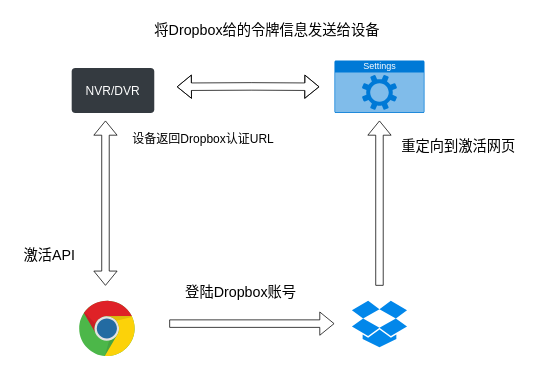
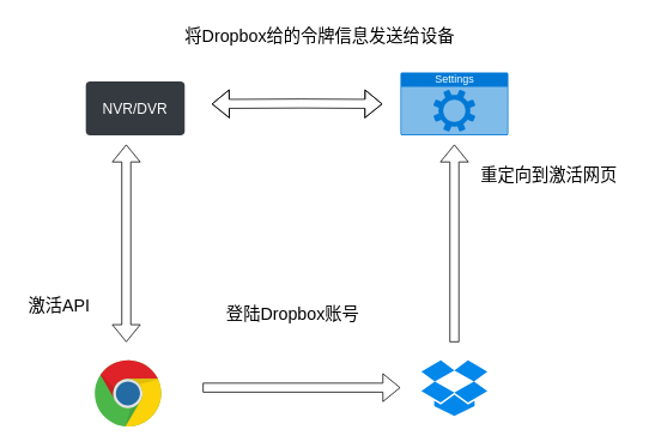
  <mxCell id="0" />
  <mxCell id="1" parent="0" />
  <mxCell id="2" value="" style="dashed=0;outlineConnect=0;html=1;align=center;labelPosition=center;verticalLabelPosition=bottom;verticalAlign=top;shape=mxgraph.weblogos.chrome" vertex="1" parent="1"><mxGeometry x="105" y="400" width="74.8" height="75.4" as="geometry" /></mxCell>
  <mxCell id="3" value="" style="dashed=0;outlineConnect=0;html=1;align=center;labelPosition=center;verticalLabelPosition=bottom;verticalAlign=top;shape=mxgraph.weblogos.dropbox;fillColor=#0287EA" vertex="1" parent="1"><mxGeometry x="468.3" y="400" width="73.4" height="62" as="geometry" /></mxCell>
  <mxCell id="4" value="Settings" style="html=1;strokeColor=none;fillColor=#0079D6;labelPosition=center;verticalLabelPosition=middle;verticalAlign=top;align=center;fontSize=12;outlineConnect=0;spacingTop=-6;fontColor=#FFFFFF;sketch=0;shape=mxgraph.sitemap.settings;" vertex="1" parent="1"><mxGeometry x="445" y="80" width="120" height="70" as="geometry" /></mxCell>
  <mxCell id="5" value="&lt;font style=&quot;vertical-align: inherit;&quot;&gt;&lt;font style=&quot;vertical-align: inherit;&quot;&gt;&lt;font style=&quot;vertical-align: inherit;&quot;&gt;&lt;font style=&quot;vertical-align: inherit;&quot;&gt;NVR/DVR&lt;/font&gt;&lt;/font&gt;&lt;/font&gt;&lt;/font&gt;" style="html=1;shadow=0;dashed=0;shape=mxgraph.bootstrap.rrect;rSize=5;strokeColor=none;strokeWidth=1;fillColor=#343A40;fontColor=#ffffff;whiteSpace=wrap;align=center;verticalAlign=middle;spacingLeft=0;fontStyle=0;fontSize=16;spacing=5;" vertex="1" parent="1"><mxGeometry x="95" y="90" width="110" height="60" as="geometry" /></mxCell>
  <mxCell id="6" value="&lt;font style=&quot;vertical-align: inherit; font-size: 19px;&quot;&gt;&lt;font style=&quot;vertical-align: inherit; font-size: 19px;&quot;&gt;激活API&lt;/font&gt;&lt;/font&gt;" style="text;html=1;align=center;verticalAlign=middle;resizable=0;points=[];autosize=1;strokeColor=none;fillColor=none;fontSize=19;" vertex="1" parent="1"><mxGeometry x="20" y="320" width="90" height="40" as="geometry" /></mxCell>
- <mxCell id="7" value="&lt;font style=&quot;vertical-align: inherit; font-size: 16px;&quot;&gt;&lt;font style=&quot;vertical-align: inherit; font-size: 16px;&quot;&gt;设备返回Dropbox认证URL&lt;/font&gt;&lt;/font&gt;" style="text;html=1;align=center;verticalAlign=middle;resizable=0;points=[];autosize=1;strokeColor=none;fillColor=none;fontSize=16;" vertex="1" parent="1"><mxGeometry x="165" y="170" width="210" height="30" as="geometry" /></mxCell>
  <mxCell id="8" value="" style="shape=flexArrow;endArrow=classic;startArrow=classic;html=1;rounded=0;" edge="1" parent="1"><mxGeometry width="100" height="100" relative="1" as="geometry"><mxPoint x="140" y="380" as="sourcePoint" /><mxPoint x="140" y="160" as="targetPoint" /></mxGeometry></mxCell>
  <mxCell id="9" value="" style="shape=flexArrow;endArrow=classic;startArrow=classic;html=1;rounded=0;" edge="1" parent="1"><mxGeometry width="100" height="100" relative="1" as="geometry"><mxPoint x="235" y="115" as="sourcePoint" /><mxPoint x="425" y="115" as="targetPoint" /><Array as="points"><mxPoint x="335" y="114.5" /></Array></mxGeometry></mxCell>
- <mxCell id="10" value="&lt;font style=&quot;vertical-align: inherit;&quot;&gt;&lt;font style=&quot;vertical-align: inherit;&quot;&gt;登陆Dropbox账号&lt;/font&gt;&lt;/font&gt;" style="text;html=1;align=center;verticalAlign=middle;resizable=0;points=[];autosize=1;strokeColor=none;fillColor=none;fontSize=19;" vertex="1" parent="1"><mxGeometry x="235" y="370" width="170" height="40" as="geometry" /></mxCell>
+ <mxCell id="10" value="&lt;font style=&quot;vertical-align: inherit;&quot;&gt;&lt;font style=&quot;vertical-align: inherit;&quot;&gt;登陆Dropbox账号&lt;/font&gt;&lt;/font&gt;" style="text;html=1;align=center;verticalAlign=middle;resizable=0;points=[];autosize=1;strokeColor=none;fillColor=none;fontSize=19;" vertex="1" parent="1"><mxGeometry x="240" y="330" width="170" height="40" as="geometry" /></mxCell>
  <mxCell id="11" value="&lt;font style=&quot;vertical-align: inherit;&quot;&gt;&lt;font style=&quot;vertical-align: inherit;&quot;&gt;&lt;font style=&quot;vertical-align: inherit;&quot;&gt;&lt;font style=&quot;vertical-align: inherit;&quot;&gt;重定向到激活网页&lt;/font&gt;&lt;/font&gt;&lt;/font&gt;&lt;/font&gt;" style="text;html=1;align=center;verticalAlign=middle;resizable=0;points=[];autosize=1;strokeColor=none;fillColor=none;fontSize=19;" vertex="1" parent="1"><mxGeometry x="520" y="175" width="180" height="40" as="geometry" /></mxCell>
  <mxCell id="12" value="" style="shape=flexArrow;endArrow=classic;html=1;rounded=0;fontSize=16;" edge="1" parent="1"><mxGeometry width="50" height="50" relative="1" as="geometry"><mxPoint x="225" y="430.5" as="sourcePoint" /><mxPoint x="445" y="430.5" as="targetPoint" /></mxGeometry></mxCell>
  <mxCell id="13" value="" style="shape=flexArrow;endArrow=classic;html=1;rounded=0;fontSize=16;" edge="1" parent="1"><mxGeometry width="50" height="50" relative="1" as="geometry"><mxPoint x="505" y="380" as="sourcePoint" /><mxPoint x="505" y="160" as="targetPoint" /></mxGeometry></mxCell>
  <mxCell id="14" value="&lt;font style=&quot;vertical-align: inherit;&quot;&gt;&lt;font style=&quot;vertical-align: inherit;&quot;&gt;&lt;font style=&quot;vertical-align: inherit;&quot;&gt;&lt;font style=&quot;vertical-align: inherit;&quot;&gt;&lt;font style=&quot;vertical-align: inherit;&quot;&gt;&lt;font style=&quot;vertical-align: inherit;&quot;&gt;将Dropbox给的令牌信息发送给设备&lt;/font&gt;&lt;/font&gt;&lt;/font&gt;&lt;/font&gt;&lt;/font&gt;&lt;/font&gt;" style="text;html=1;align=center;verticalAlign=middle;resizable=0;points=[];autosize=1;strokeColor=none;fillColor=none;fontSize=19;" vertex="1" parent="1"><mxGeometry x="195" y="20" width="320" height="40" as="geometry" /></mxCell>
